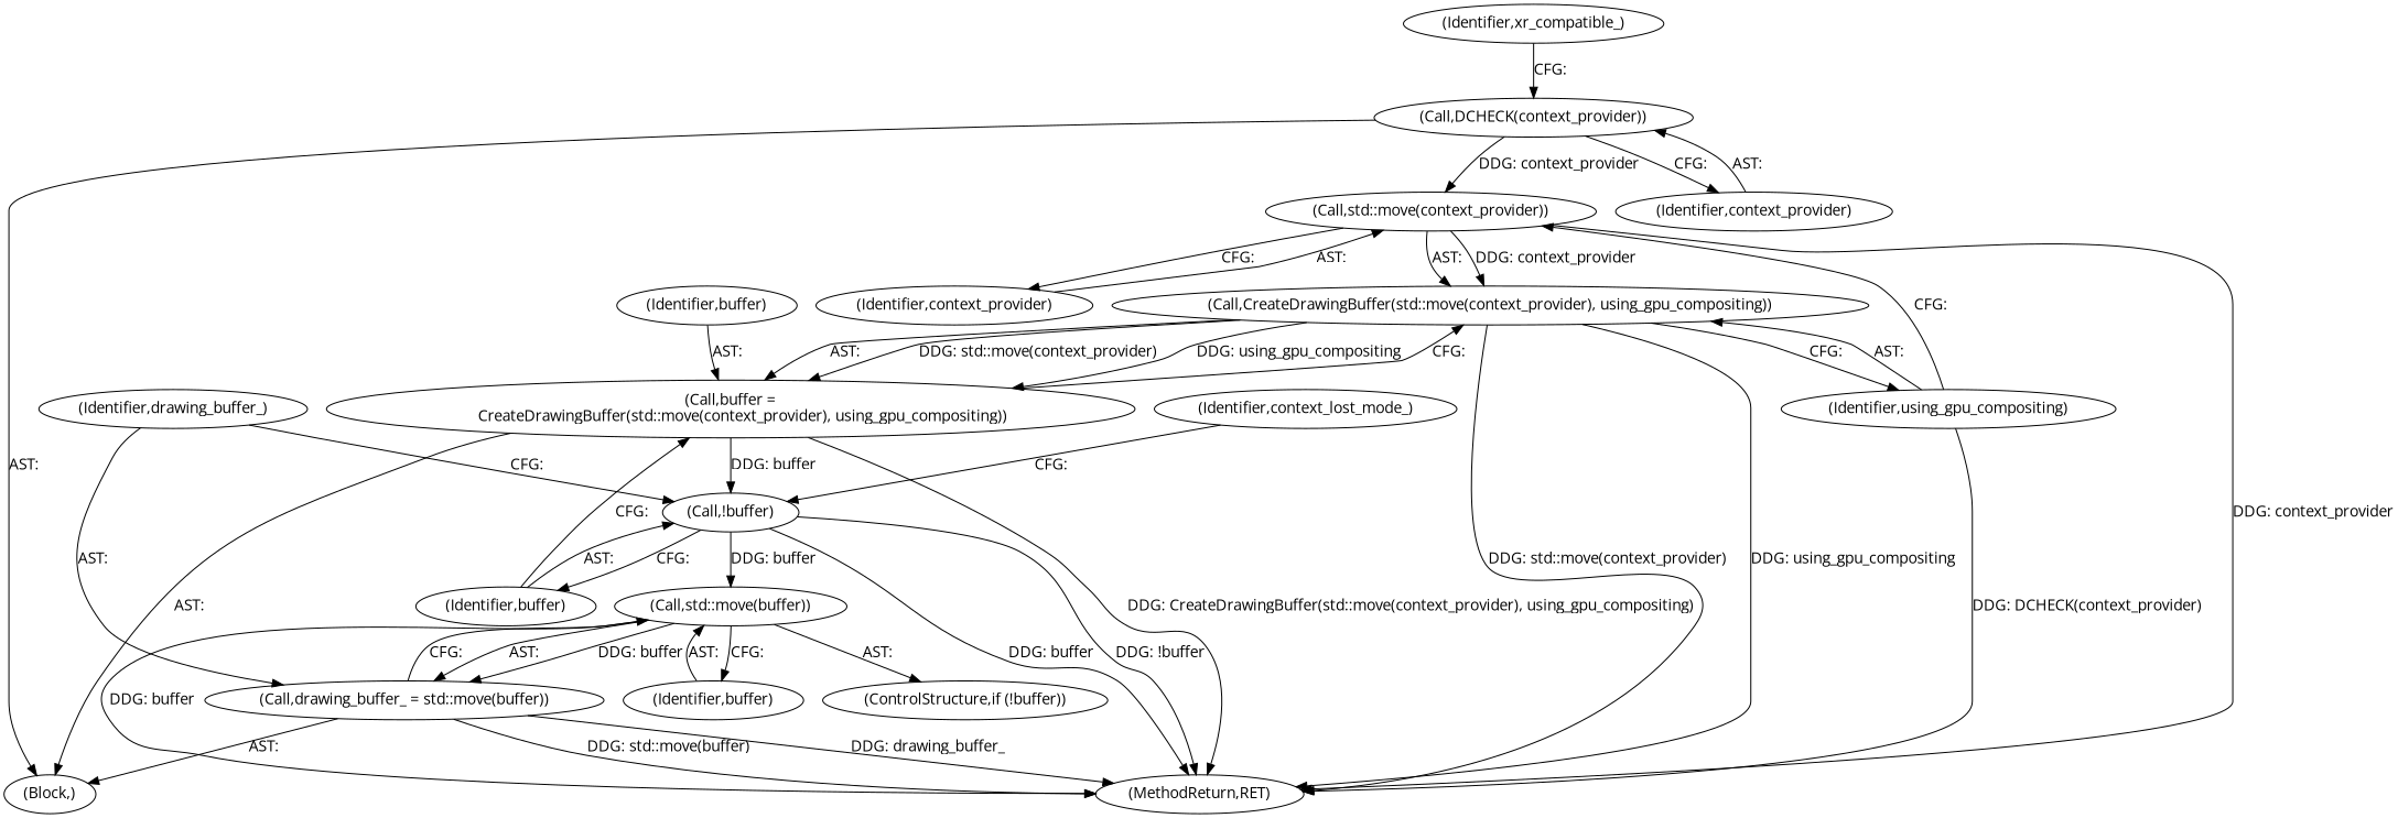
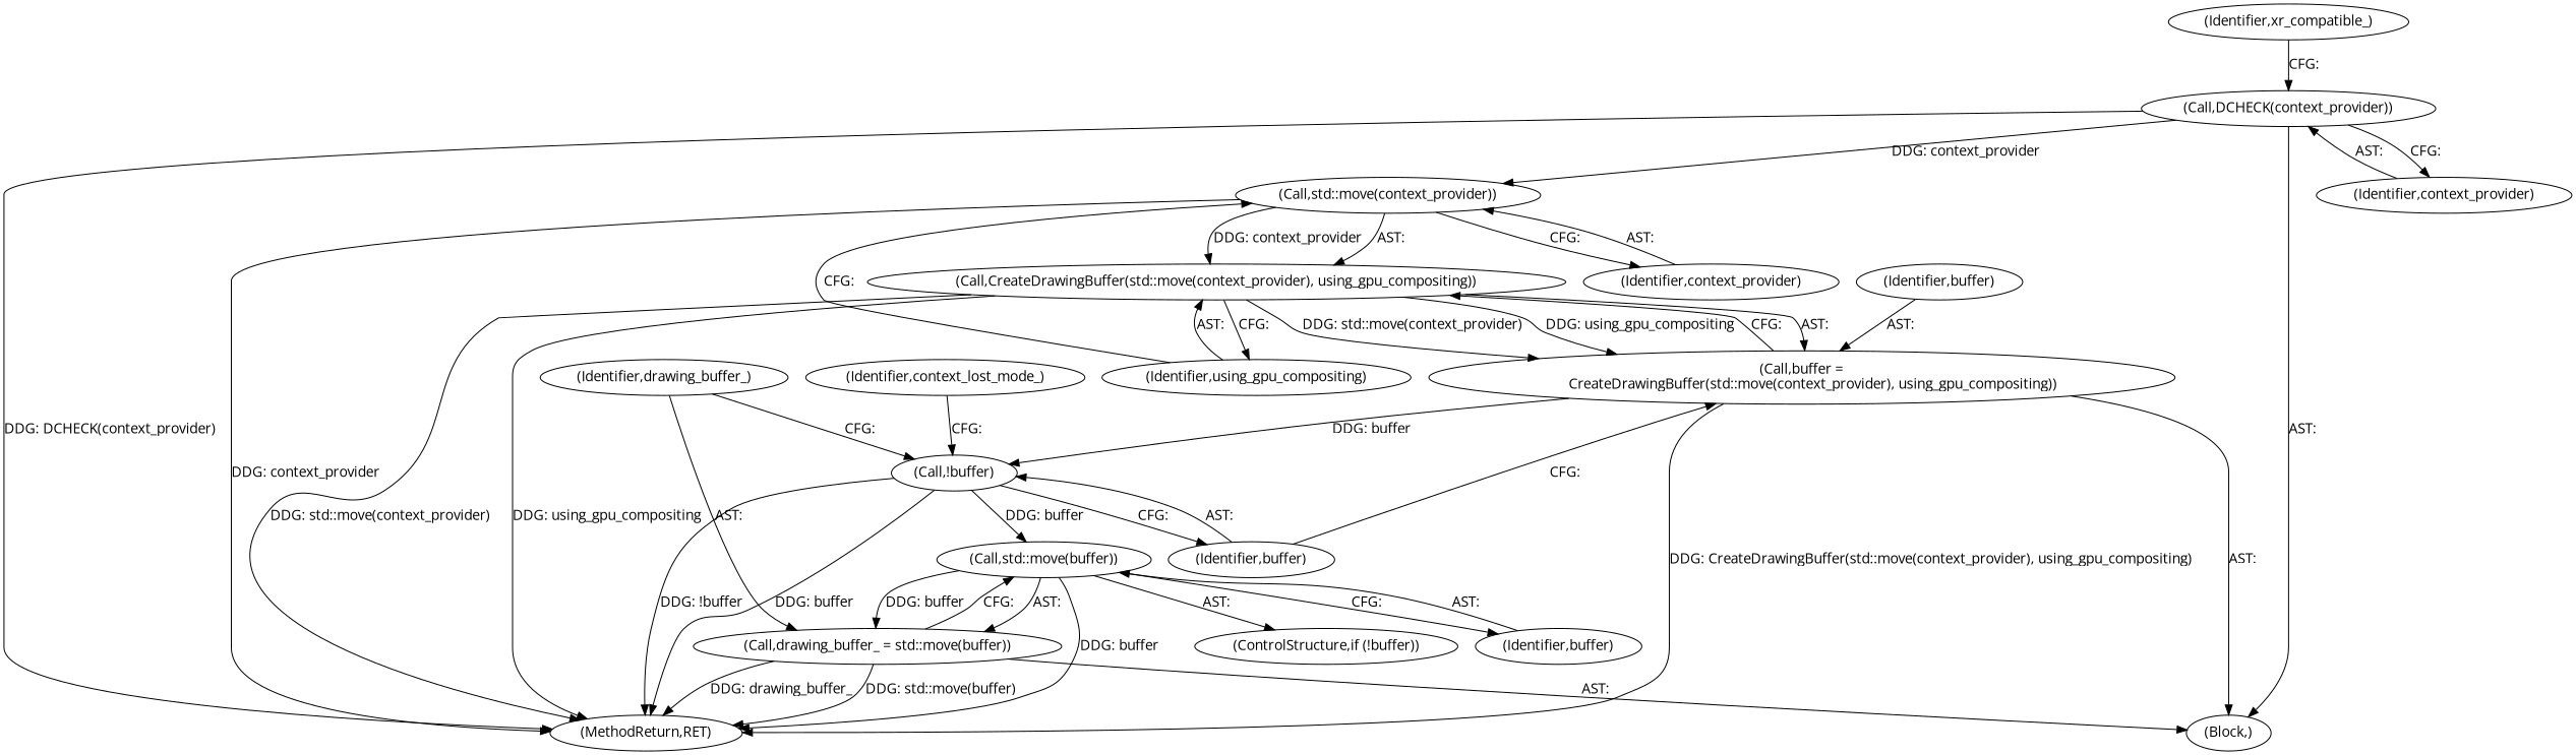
  digraph {
    fontname="Open Sans"
    node [fontname="Open Sans"]
    edge [fontname="Open Sans"]
    n1 [label="(Call,std::move(context_provider))"]
    n2 [label="(Call,CreateDrawingBuffer(std::move(context_provider), using_gpu_compositing))"]
    n3 [label="(MethodReturn,RET)"]
    n4 [label="(Identifier,context_provider)"]
    n5 [label="(Call,buffer =\n      CreateDrawingBuffer(std::move(context_provider), using_gpu_compositing))"]
    n6 [label="(Identifier,using_gpu_compositing)"]
    n7 [label="(Call,DCHECK(context_provider))"]
    n8 [label="(Block,)"]
    n9 [label="(Identifier,context_provider)"]
    n10 [label="(Call,!buffer)"]
    n11 [label="(Call,std::move(buffer))"]
    n12 [label="(Identifier,buffer)"]
    n13 [label="(ControlStructure,if (!buffer))"]
    n14 [label="(Call,drawing_buffer_ = std::move(buffer))"]
    n15 [label="(Identifier,buffer)"]
    n16 [label="(Identifier,context_lost_mode_)"]
    n17 [label="(Identifier,xr_compatible_)"]
    n18 [label="(Identifier,buffer)"]
    n19 [label="(Identifier,drawing_buffer_)"]
    n1 -> n2 [label="AST: "]
    n1 -> n2 [label="DDG: context_provider"]
    n1 -> n3 [label="DDG: context_provider"]
    n1 -> n4 [label="CFG: "]
    n2 -> n3 [label="DDG: std::move(context_provider)"]
    n2 -> n3 [label="DDG: using_gpu_compositing"]
    n2 -> n5 [label="AST: "]
    n2 -> n5 [label="DDG: std::move(context_provider)"]
    n2 -> n5 [label="DDG: using_gpu_compositing"]
    n2 -> n6 [label="CFG: "]
    n4 -> n1 [label="AST: "]
    n5 -> n2 [label="CFG: "]
    n5 -> n3 [label="DDG: CreateDrawingBuffer(std::move(context_provider), using_gpu_compositing)"]
    n5 -> n8 [label="AST: "]
    n5 -> n10 [label="DDG: buffer"]
    n6 -> n1 [label="CFG: "]
    n6 -> n2 [label="AST: "]
    n7 -> n1 [label="DDG: context_provider"]
-   n6 -> n3 [label="DDG: DCHECK(context_provider)"]
+   n7 -> n3 [label="DDG: DCHECK(context_provider)"]
    n7 -> n8 [label="AST: "]
    n7 -> n9 [label="CFG: "]
    n9 -> n7 [label="AST: "]
    n10 -> n3 [label="DDG: !buffer"]
    n10 -> n3 [label="DDG: buffer"]
    n10 -> n11 [label="DDG: buffer"]
    n10 -> n12 [label="CFG: "]
    n11 -> n3 [label="DDG: buffer"]
    n11 -> n13 [label="AST: "]
    n11 -> n14 [label="AST: "]
    n11 -> n14 [label="DDG: buffer"]
    n11 -> n15 [label="CFG: "]
    n12 -> n5 [label="CFG: "]
    n12 -> n10 [label="AST: "]
    n14 -> n3 [label="DDG: drawing_buffer_"]
    n14 -> n3 [label="DDG: std::move(buffer)"]
    n14 -> n8 [label="AST: "]
    n14 -> n11 [label="CFG: "]
    n15 -> n11 [label="AST: "]
    n16 -> n10 [label="CFG: "]
    n17 -> n7 [label="CFG: "]
    n18 -> n5 [label="AST: "]
    n19 -> n10 [label="CFG: "]
    n19 -> n14 [label="AST: "]
  }
